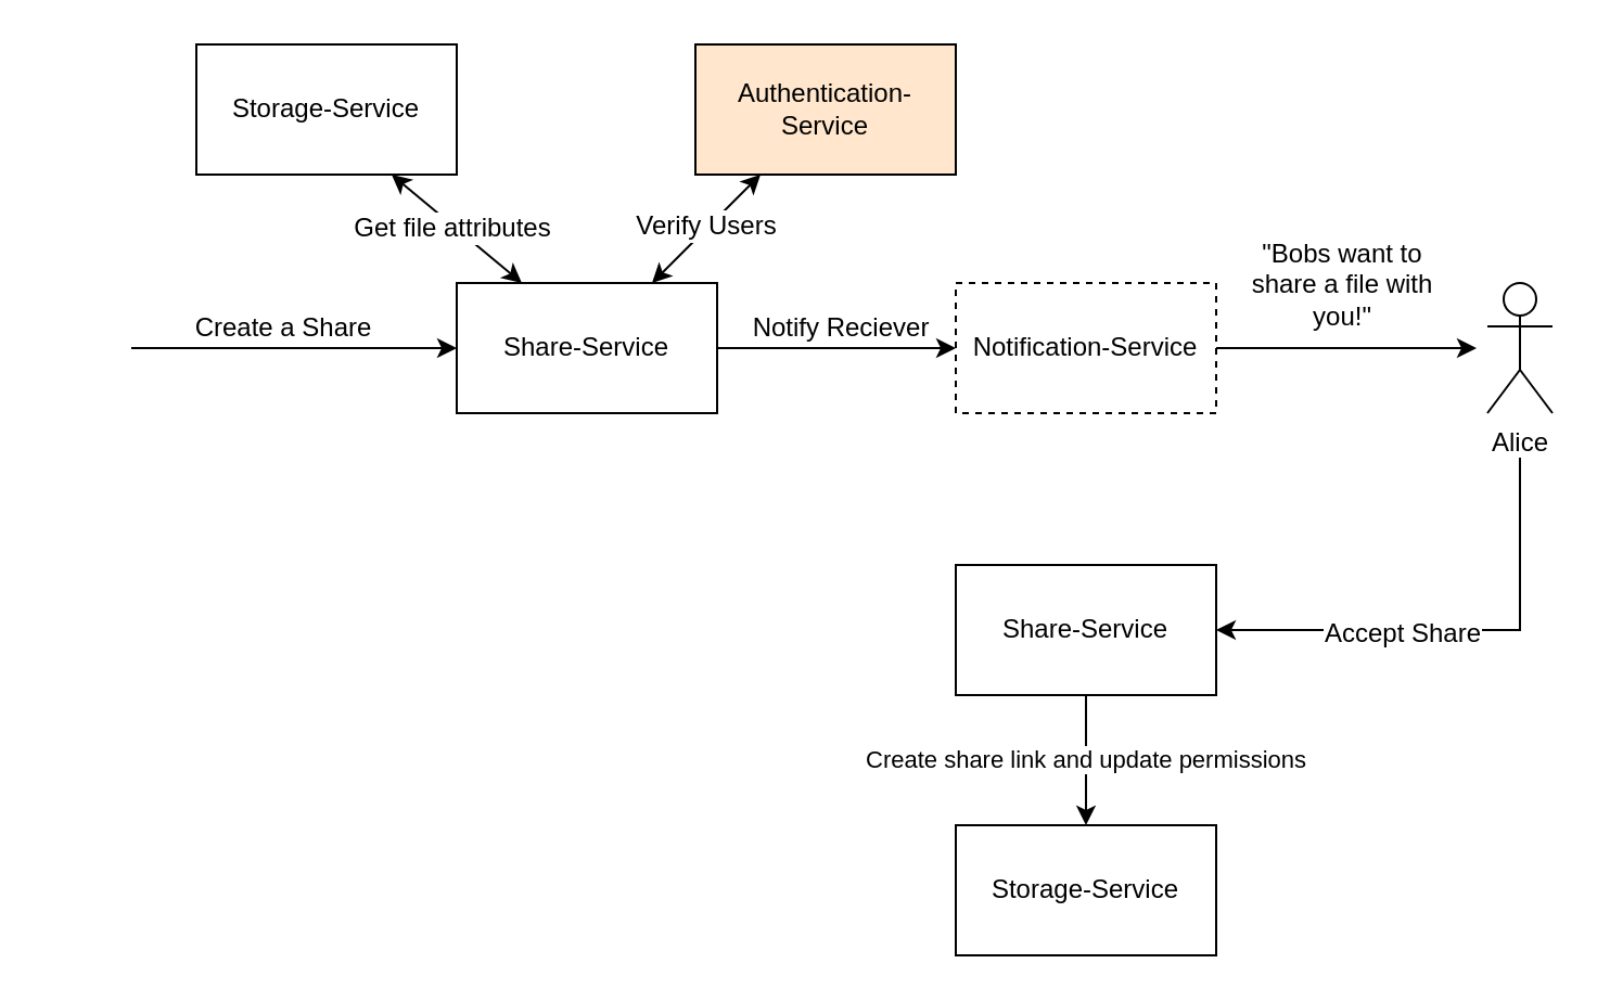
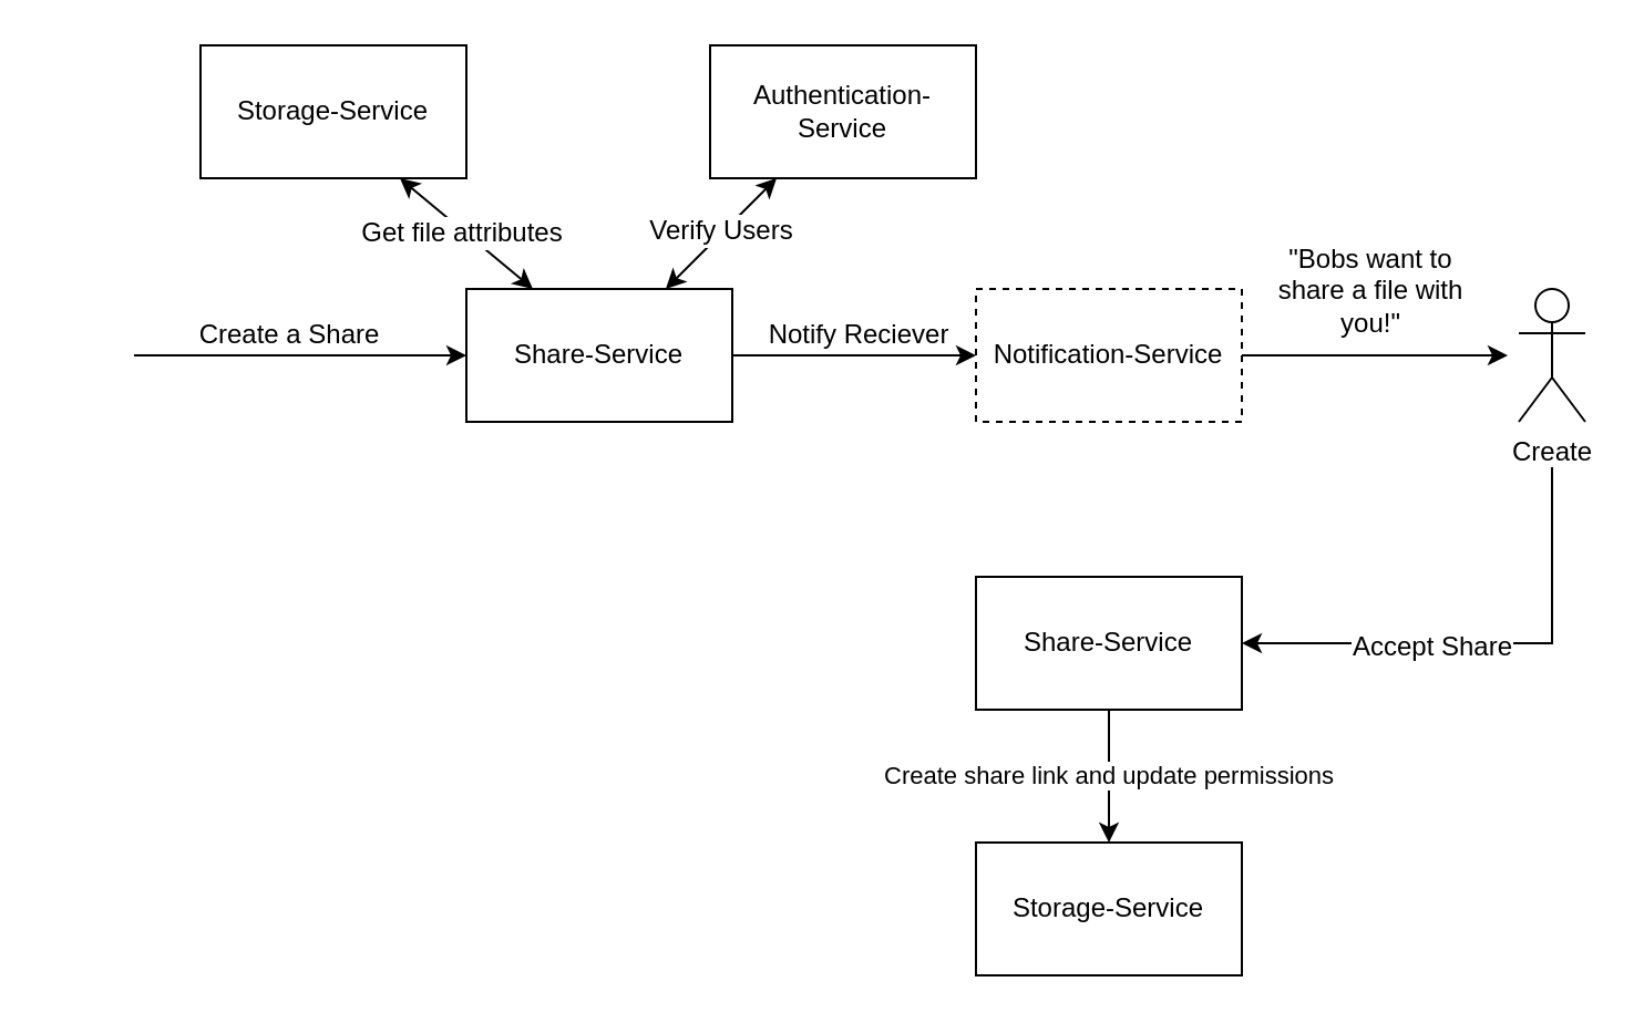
  <mxCell id="0" />
  <mxCell id="1" parent="0" />
  <mxCell id="2" style="edgeStyle=orthogonalEdgeStyle;rounded=0;orthogonalLoop=1;jettySize=auto;html=1;exitX=1;exitY=0.5;exitDx=0;exitDy=0;entryX=0;entryY=0.5;entryDx=0;entryDy=0;" edge="1" parent="1" source="4" target="9"><mxGeometry relative="1" as="geometry" /></mxCell>
  <mxCell id="3" value="Notify Reciever" style="text;html=1;resizable=0;points=[];align=center;verticalAlign=middle;labelBackgroundColor=#ffffff;" vertex="1" connectable="0" parent="2"><mxGeometry x="-0.56" y="-2" relative="1" as="geometry"><mxPoint x="32.5" y="-12" as="offset" /></mxGeometry></mxCell>
  <mxCell id="4" value="&lt;div&gt;Share-Service&lt;/div&gt;" style="rounded=0;whiteSpace=wrap;html=1;" vertex="1" parent="1"><mxGeometry x="210" y="130" width="120" height="60" as="geometry" /></mxCell>
  <mxCell id="5" value="&lt;div&gt;Storage-Service&lt;/div&gt;" style="rounded=0;whiteSpace=wrap;html=1;" vertex="1" parent="1"><mxGeometry x="90" y="20" width="120" height="60" as="geometry" /></mxCell>
  <mxCell id="6" style="edgeStyle=orthogonalEdgeStyle;rounded=0;orthogonalLoop=1;jettySize=auto;html=1;exitX=1;exitY=0.5;exitDx=0;exitDy=0;entryX=0;entryY=0.5;entryDx=0;entryDy=0;" edge="1" parent="1" target="16"><mxGeometry relative="1" as="geometry"><mxPoint x="685" y="160" as="sourcePoint" /></mxGeometry></mxCell>
  <mxCell id="7" style="edgeStyle=orthogonalEdgeStyle;rounded=0;orthogonalLoop=1;jettySize=auto;html=1;exitX=1;exitY=0.5;exitDx=0;exitDy=0;entryX=0;entryY=0.5;entryDx=0;entryDy=0;" edge="1" parent="1" source="9" target="16"><mxGeometry relative="1" as="geometry" /></mxCell>
  <mxCell id="8" value="&lt;div&gt;&quot;Bobs want to &lt;br&gt;&lt;/div&gt;&lt;div&gt;share a file with&lt;/div&gt;&lt;div&gt;you!&quot;&lt;br&gt;&lt;/div&gt;" style="text;html=1;resizable=0;points=[];align=center;verticalAlign=middle;labelBackgroundColor=#ffffff;" vertex="1" connectable="0" parent="7"><mxGeometry x="-0.13" y="-2" relative="1" as="geometry"><mxPoint x="5" y="-32" as="offset" /></mxGeometry></mxCell>
  <mxCell id="9" value="Notification-Service" style="rounded=0;whiteSpace=wrap;html=1;dashed=1;" vertex="1" parent="1"><mxGeometry x="440" y="130" width="120" height="60" as="geometry" /></mxCell>
- <mxCell id="10" value="Authentication-Service" style="rounded=0;whiteSpace=wrap;html=1;fillColor=#ffe6cc;" vertex="1" parent="1"><mxGeometry x="320" y="20" width="120" height="60" as="geometry" /></mxCell>
+ <mxCell id="10" value="Authentication-Service" style="rounded=0;whiteSpace=wrap;html=1;" vertex="1" parent="1"><mxGeometry x="320" y="20" width="120" height="60" as="geometry" /></mxCell>
  <mxCell id="11" style="edgeStyle=orthogonalEdgeStyle;rounded=0;orthogonalLoop=1;jettySize=auto;html=1;exitX=1;exitY=0.5;exitDx=0;exitDy=0;entryX=0;entryY=0.5;entryDx=0;entryDy=0;" edge="1" parent="1" source="13" target="4"><mxGeometry relative="1" as="geometry" /></mxCell>
  <mxCell id="12" value="&lt;div&gt;Create a Share&lt;/div&gt;" style="text;html=1;resizable=0;points=[];align=center;verticalAlign=middle;labelBackgroundColor=#ffffff;" vertex="1" connectable="0" parent="11"><mxGeometry x="-0.137" y="2" relative="1" as="geometry"><mxPoint x="4" y="-8" as="offset" /></mxGeometry></mxCell>
  <mxCell id="13" value="" style="rounded=0;whiteSpace=wrap;html=1;strokeColor=none;" vertex="1" parent="1"><mxGeometry x="20" y="120" width="40" height="80" as="geometry" /></mxCell>
  <mxCell id="14" style="edgeStyle=orthogonalEdgeStyle;rounded=0;orthogonalLoop=1;jettySize=auto;html=1;exitX=0.5;exitY=1;exitDx=0;exitDy=0;entryX=1;entryY=0.5;entryDx=0;entryDy=0;" edge="1" parent="1" source="16" target="23"><mxGeometry relative="1" as="geometry" /></mxCell>
  <mxCell id="15" value="Accept Share" style="text;html=1;resizable=0;points=[];align=center;verticalAlign=middle;labelBackgroundColor=#ffffff;" vertex="1" connectable="0" parent="14"><mxGeometry x="0.227" y="1" relative="1" as="geometry"><mxPoint as="offset" /></mxGeometry></mxCell>
  <mxCell id="16" value="" style="rounded=0;whiteSpace=wrap;html=1;strokeColor=none;" vertex="1" parent="1"><mxGeometry x="680" y="110" width="40" height="100" as="geometry" /></mxCell>
- <mxCell id="17" value="Alice" style="shape=umlActor;verticalLabelPosition=bottom;labelBackgroundColor=#ffffff;verticalAlign=top;html=1;outlineConnect=0;" vertex="1" parent="1"><mxGeometry x="685" y="130" width="30" height="60" as="geometry" /></mxCell>
+ <mxCell id="17" value="Create" style="shape=umlActor;verticalLabelPosition=bottom;labelBackgroundColor=#ffffff;verticalAlign=top;html=1;outlineConnect=0;" vertex="1" parent="1"><mxGeometry x="685" y="130" width="30" height="60" as="geometry" /></mxCell>
  <mxCell id="18" value="" style="endArrow=classic;startArrow=classic;html=1;entryX=0.75;entryY=1;entryDx=0;entryDy=0;exitX=0.25;exitY=0;exitDx=0;exitDy=0;" edge="1" parent="1" source="4" target="5"><mxGeometry width="50" height="50" relative="1" as="geometry"><mxPoint x="20" y="280" as="sourcePoint" /><mxPoint x="70" y="230" as="targetPoint" /></mxGeometry></mxCell>
  <mxCell id="19" value="Get file attributes" style="text;html=1;resizable=0;points=[];align=center;verticalAlign=middle;labelBackgroundColor=#ffffff;" vertex="1" connectable="0" parent="18"><mxGeometry x="0.048" y="1" relative="1" as="geometry"><mxPoint as="offset" /></mxGeometry></mxCell>
  <mxCell id="20" value="" style="endArrow=classic;startArrow=classic;html=1;entryX=0.25;entryY=1;entryDx=0;entryDy=0;exitX=0.75;exitY=0;exitDx=0;exitDy=0;" edge="1" parent="1" source="4" target="10"><mxGeometry width="50" height="50" relative="1" as="geometry"><mxPoint x="20" y="280" as="sourcePoint" /><mxPoint x="70" y="230" as="targetPoint" /></mxGeometry></mxCell>
  <mxCell id="21" value="Verify Users" style="text;html=1;resizable=0;points=[];align=center;verticalAlign=middle;labelBackgroundColor=#ffffff;" vertex="1" connectable="0" parent="20"><mxGeometry x="0.007" y="2" relative="1" as="geometry"><mxPoint as="offset" /></mxGeometry></mxCell>
  <mxCell id="22" value="Create share link and update permissions" style="edgeStyle=orthogonalEdgeStyle;rounded=0;orthogonalLoop=1;jettySize=auto;html=1;exitX=0.5;exitY=1;exitDx=0;exitDy=0;entryX=0.5;entryY=0;entryDx=0;entryDy=0;" edge="1" parent="1" source="23" target="24"><mxGeometry relative="1" as="geometry" /></mxCell>
  <mxCell id="23" value="&lt;div&gt;Share-Service&lt;/div&gt;" style="rounded=0;whiteSpace=wrap;html=1;" vertex="1" parent="1"><mxGeometry x="440" y="260" width="120" height="60" as="geometry" /></mxCell>
  <mxCell id="24" value="&lt;div&gt;Storage-Service&lt;/div&gt;" style="rounded=0;whiteSpace=wrap;html=1;" vertex="1" parent="1"><mxGeometry x="440" y="380" width="120" height="60" as="geometry" /></mxCell>
